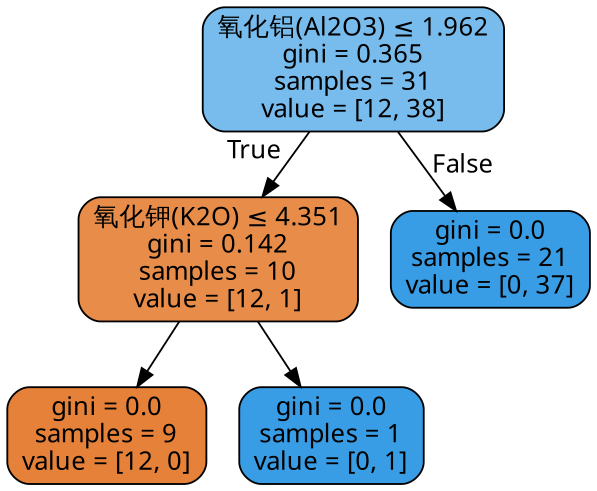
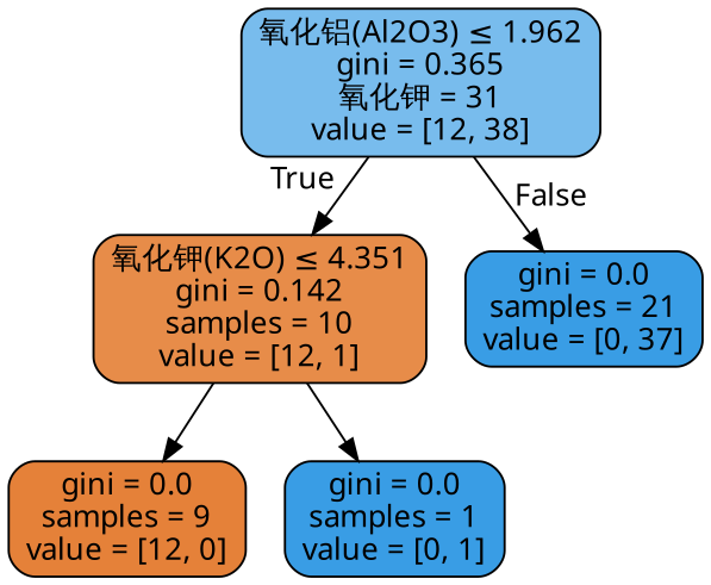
  digraph {
    node [color=black fillcolor="#399de5" fontname=DengXian shape=box style="filled, rounded"]
    edge [fontname=DengXian]
-   n1 [fillcolor="#78bced" label=<氧化铝(Al2O3) &le; 1.962<br/>gini = 0.365<br/>samples = 31<br/>value = [12, 38]>]
+   n1 [fillcolor="#78bced" label=<氧化铝(Al2O3) &le; 1.962<br/>gini = 0.365<br/>氧化钾 = 31<br/>value = [12, 38]>]
    n2 [fillcolor="#e78c49" label=<氧化钾(K2O) &le; 4.351<br/>gini = 0.142<br/>samples = 10<br/>value = [12, 1]>]
    n3 [label=<gini = 0.0<br/>samples = 21<br/>value = [0, 37]>]
    n4 [fillcolor="#e58139" label=<gini = 0.0<br/>samples = 9<br/>value = [12, 0]>]
    n5 [label=<gini = 0.0<br/>samples = 1<br/>value = [0, 1]>]
    n1 -> n2 [headlabel=True labelangle=45 labeldistance=2.5]
    n1 -> n3 [headlabel=False labelangle=-45 labeldistance=2.5]
    n2 -> n4
    n2 -> n5
  }
